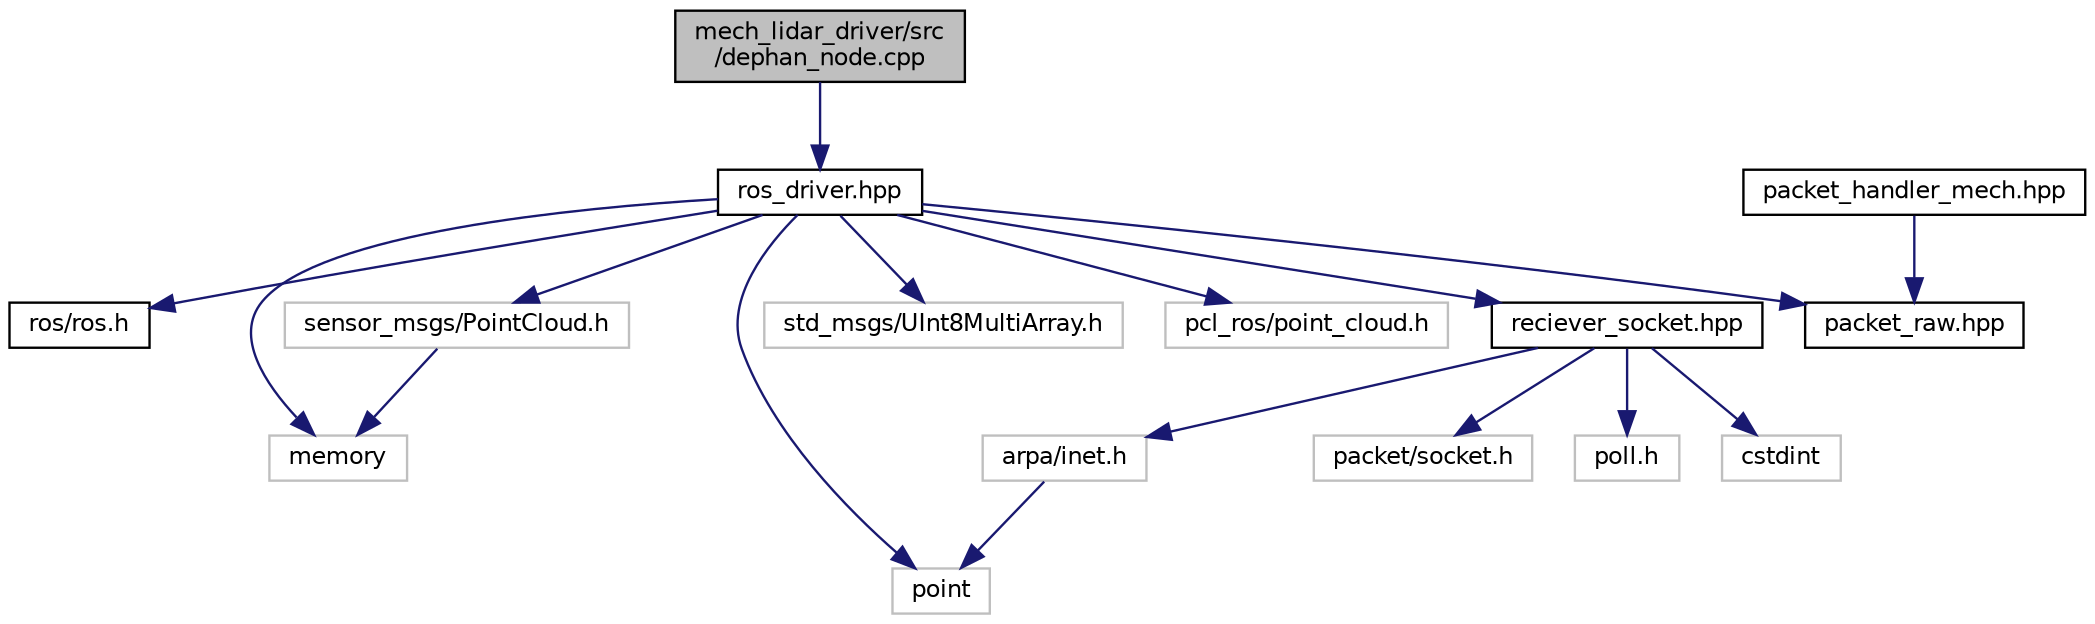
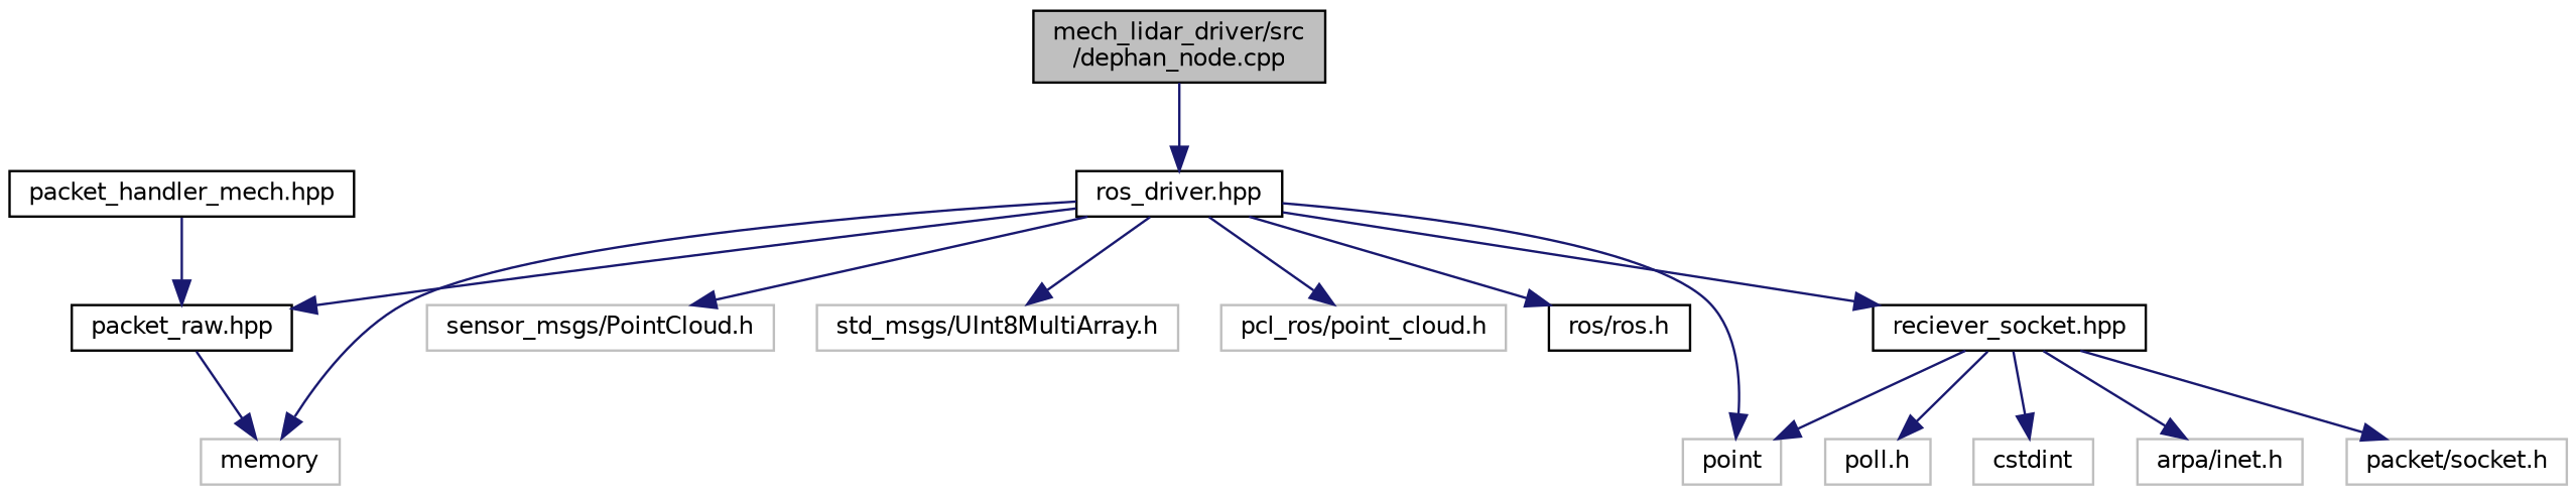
  digraph {
    node [color=grey75 fillcolor=white fontname=Helvetica fontsize=10 shape=record style=filled]
    edge [color=midnightblue fontname=Helvetica fontsize=10 labelfontname=Helvetica labelfontsize=10 style=solid]
    n1 [color=black fillcolor=grey75 fontcolor=black height=0.2 label="mech_lidar_driver/src\l/dephan_node.cpp" width=0.4]
    n2 [color=black height=0.2 label="ros_driver.hpp" width=0.4]
    n3 [color=black height=0.2 label="ros/ros.h" width=0.4]
    n4 [height=0.2 label=memory width=0.4]
    n5 [height=0.2 label=point width=0.4]
    n6 [height=0.2 label="sensor_msgs/PointCloud.h" width=0.4]
    n7 [height=0.2 label="std_msgs/UInt8MultiArray.h" width=0.4]
    n8 [height=0.2 label="pcl_ros/point_cloud.h" width=0.4]
    n9 [color=black height=0.2 label="packet_raw.hpp" width=0.4]
    n10 [color=black height=0.2 label="reciever_socket.hpp" width=0.4]
    n11 [height=0.2 label="arpa/inet.h" width=0.4]
    n12 [height=0.2 label="packet/socket.h" width=0.4]
    n13 [height=0.2 label="poll.h" width=0.4]
    n14 [height=0.2 label=cstdint width=0.4]
    n15 [color=black height=0.2 label="packet_handler_mech.hpp" width=0.4]
    n1 -> n2
    n2 -> n3
    n2 -> n4
    n2 -> n5
    n2 -> n6
    n2 -> n7
    n2 -> n8
    n2 -> n9
    n2 -> n10
-   n6 -> n4
-   n11 -> n5
+   n9 -> n4
+   n10 -> n5
    n10 -> n11
    n10 -> n12
    n10 -> n13
    n10 -> n14
    n15 -> n9
  }
